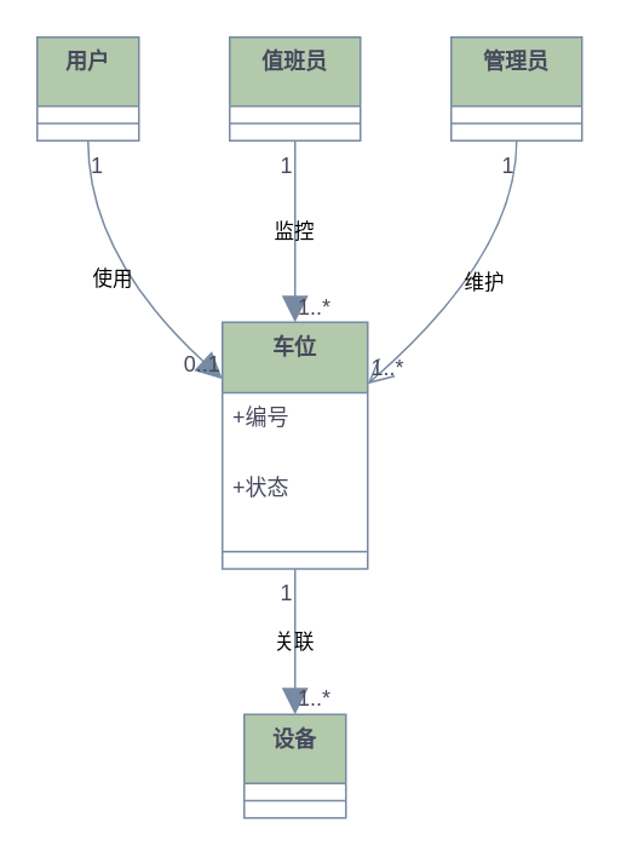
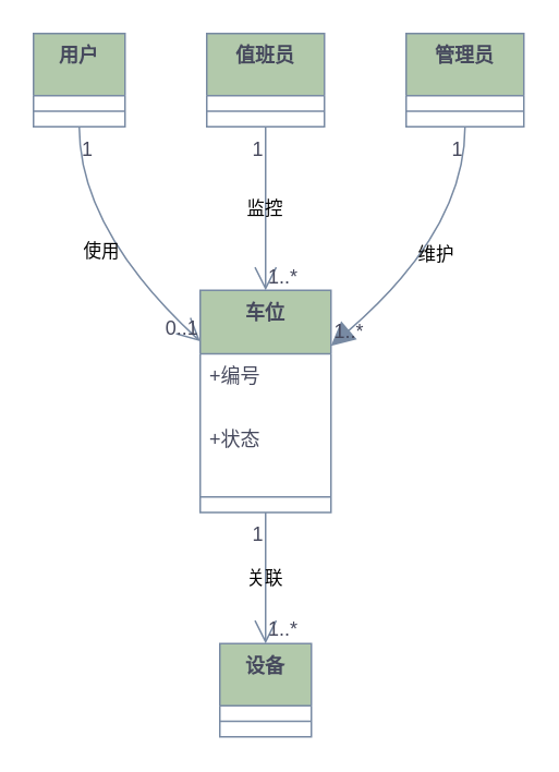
  <mxCell id="0" />
  <mxCell id="1" parent="0" />
  <mxCell id="2" value="用户" style="swimlane;fontStyle=1;align=center;verticalAlign=top;childLayout=stackLayout;horizontal=1;startSize=38;horizontalStack=0;resizeParent=1;resizeParentMax=0;resizeLast=0;collapsible=0;marginBottom=0;labelBackgroundColor=none;fillColor=#B2C9AB;strokeColor=#788AA3;fontColor=#46495D;" vertex="1" parent="1"><mxGeometry x="20" y="20" width="56" height="57" as="geometry" /></mxCell>
  <mxCell id="3" style="line;strokeWidth=1;fillColor=none;align=left;verticalAlign=middle;spacingTop=-1;spacingLeft=3;spacingRight=3;rotatable=0;labelPosition=right;points=[];portConstraint=eastwest;strokeColor=#788AA3;labelBackgroundColor=none;fontColor=#46495D;" vertex="1" parent="2"><mxGeometry y="38" width="56" height="19" as="geometry" /></mxCell>
  <mxCell id="4" value="值班员" style="swimlane;fontStyle=1;align=center;verticalAlign=top;childLayout=stackLayout;horizontal=1;startSize=38;horizontalStack=0;resizeParent=1;resizeParentMax=0;resizeLast=0;collapsible=0;marginBottom=0;labelBackgroundColor=none;fillColor=#B2C9AB;strokeColor=#788AA3;fontColor=#46495D;" vertex="1" parent="1"><mxGeometry x="126" y="20" width="72" height="57" as="geometry" /></mxCell>
  <mxCell id="5" style="line;strokeWidth=1;fillColor=none;align=left;verticalAlign=middle;spacingTop=-1;spacingLeft=3;spacingRight=3;rotatable=0;labelPosition=right;points=[];portConstraint=eastwest;strokeColor=#788AA3;labelBackgroundColor=none;fontColor=#46495D;" vertex="1" parent="4"><mxGeometry y="38" width="72" height="19" as="geometry" /></mxCell>
  <mxCell id="6" value="管理员" style="swimlane;fontStyle=1;align=center;verticalAlign=top;childLayout=stackLayout;horizontal=1;startSize=38;horizontalStack=0;resizeParent=1;resizeParentMax=0;resizeLast=0;collapsible=0;marginBottom=0;labelBackgroundColor=none;fillColor=#B2C9AB;strokeColor=#788AA3;fontColor=#46495D;" vertex="1" parent="1"><mxGeometry x="248" y="20" width="72" height="57" as="geometry" /></mxCell>
  <mxCell id="7" style="line;strokeWidth=1;fillColor=none;align=left;verticalAlign=middle;spacingTop=-1;spacingLeft=3;spacingRight=3;rotatable=0;labelPosition=right;points=[];portConstraint=eastwest;strokeColor=#788AA3;labelBackgroundColor=none;fontColor=#46495D;" vertex="1" parent="6"><mxGeometry y="38" width="72" height="19" as="geometry" /></mxCell>
  <mxCell id="8" value="车位" style="swimlane;fontStyle=1;align=center;verticalAlign=top;childLayout=stackLayout;horizontal=1;startSize=38.857;horizontalStack=0;resizeParent=1;resizeParentMax=0;resizeLast=0;collapsible=0;marginBottom=0;labelBackgroundColor=none;fillColor=#B2C9AB;strokeColor=#788AA3;fontColor=#46495D;" vertex="1" parent="1"><mxGeometry x="122" y="177" width="80" height="135.857" as="geometry" /></mxCell>
  <mxCell id="9" value="+编号" style="text;strokeColor=none;fillColor=none;align=left;verticalAlign=top;spacingLeft=4;spacingRight=4;overflow=hidden;rotatable=0;points=[[0,0.5],[1,0.5]];portConstraint=eastwest;labelBackgroundColor=none;fontColor=#46495D;" vertex="1" parent="8"><mxGeometry y="38.857" width="80" height="39" as="geometry" /></mxCell>
  <mxCell id="10" value="+状态" style="text;strokeColor=none;fillColor=none;align=left;verticalAlign=top;spacingLeft=4;spacingRight=4;overflow=hidden;rotatable=0;points=[[0,0.5],[1,0.5]];portConstraint=eastwest;labelBackgroundColor=none;fontColor=#46495D;" vertex="1" parent="8"><mxGeometry y="77.857" width="80" height="39" as="geometry" /></mxCell>
  <mxCell id="11" style="line;strokeWidth=1;fillColor=none;align=left;verticalAlign=middle;spacingTop=-1;spacingLeft=3;spacingRight=3;rotatable=0;labelPosition=right;points=[];portConstraint=eastwest;strokeColor=#788AA3;labelBackgroundColor=none;fontColor=#46495D;" vertex="1" parent="8"><mxGeometry y="116.857" width="80" height="19" as="geometry" /></mxCell>
  <mxCell id="12" value="设备" style="swimlane;fontStyle=1;align=center;verticalAlign=top;childLayout=stackLayout;horizontal=1;startSize=38;horizontalStack=0;resizeParent=1;resizeParentMax=0;resizeLast=0;collapsible=0;marginBottom=0;labelBackgroundColor=none;fillColor=#B2C9AB;strokeColor=#788AA3;fontColor=#46495D;" vertex="1" parent="1"><mxGeometry x="134" y="393" width="56" height="57" as="geometry" /></mxCell>
  <mxCell id="13" style="line;strokeWidth=1;fillColor=none;align=left;verticalAlign=middle;spacingTop=-1;spacingLeft=3;spacingRight=3;rotatable=0;labelPosition=right;points=[];portConstraint=eastwest;strokeColor=#788AA3;labelBackgroundColor=none;fontColor=#46495D;" vertex="1" parent="12"><mxGeometry y="38" width="56" height="19" as="geometry" /></mxCell>
- <mxCell id="14" value="使用" style="curved=1;startArrow=none;endArrow=block;endSize=12;exitX=0.5;exitY=1;entryX=0;entryY=0.23;rounded=0;labelBackgroundColor=none;strokeColor=#788AA3;fontColor=default;" edge="1" parent="1" source="2" target="8"><mxGeometry relative="1" as="geometry"><Array as="points"><mxPoint x="48" y="140" /></Array></mxGeometry></mxCell>
+ <mxCell id="14" value="使用" style="curved=1;startArrow=none;endArrow=open;endSize=12;exitX=0.5;exitY=1;entryX=0;entryY=0.23;rounded=0;labelBackgroundColor=none;strokeColor=#788AA3;fontColor=default;" edge="1" parent="1" source="2" target="8"><mxGeometry relative="1" as="geometry"><Array as="points"><mxPoint x="48" y="140" /></Array></mxGeometry></mxCell>
  <mxCell id="15" value="1" style="edgeLabel;resizable=0;labelBackgroundColor=none;fontSize=12;align=left;verticalAlign=top;fontColor=#46495D;" vertex="1" parent="14"><mxGeometry x="-1" relative="1" as="geometry" /></mxCell>
  <mxCell id="16" value="0..1" style="edgeLabel;resizable=0;labelBackgroundColor=none;fontSize=12;align=right;verticalAlign=bottom;fontColor=#46495D;" vertex="1" parent="14"><mxGeometry x="1" relative="1" as="geometry" /></mxCell>
- <mxCell id="17" value="监控" style="curved=1;startArrow=none;endArrow=block;endSize=12;exitX=0.5;exitY=1;entryX=0.5;entryY=0;rounded=0;labelBackgroundColor=none;strokeColor=#788AA3;fontColor=default;" edge="1" parent="1" source="4" target="8"><mxGeometry relative="1" as="geometry"><Array as="points" /></mxGeometry></mxCell>
+ <mxCell id="17" value="监控" style="curved=1;startArrow=none;endArrow=open;endSize=12;exitX=0.5;exitY=1;entryX=0.5;entryY=0;rounded=0;labelBackgroundColor=none;strokeColor=#788AA3;fontColor=default;" edge="1" parent="1" source="4" target="8"><mxGeometry relative="1" as="geometry"><Array as="points" /></mxGeometry></mxCell>
  <mxCell id="18" value="1" style="edgeLabel;resizable=0;labelBackgroundColor=none;fontSize=12;align=right;verticalAlign=top;fontColor=#46495D;" vertex="1" parent="17"><mxGeometry x="-1" relative="1" as="geometry" /></mxCell>
  <mxCell id="19" value="1..*" style="edgeLabel;resizable=0;labelBackgroundColor=none;fontSize=12;align=left;verticalAlign=bottom;fontColor=#46495D;" vertex="1" parent="17"><mxGeometry x="1" relative="1" as="geometry" /></mxCell>
- <mxCell id="20" value="维护" style="curved=1;startArrow=none;endArrow=open;endSize=12;exitX=0.5;exitY=1;entryX=1;entryY=0.25;rounded=0;labelBackgroundColor=none;strokeColor=#788AA3;fontColor=default;" edge="1" parent="1" source="6" target="8"><mxGeometry relative="1" as="geometry"><Array as="points"><mxPoint x="284" y="140" /></Array></mxGeometry></mxCell>
+ <mxCell id="20" value="维护" style="curved=1;startArrow=none;endArrow=block;endSize=12;exitX=0.5;exitY=1;entryX=1;entryY=0.25;rounded=0;labelBackgroundColor=none;strokeColor=#788AA3;fontColor=default;" edge="1" parent="1" source="6" target="8"><mxGeometry relative="1" as="geometry"><Array as="points"><mxPoint x="284" y="140" /></Array></mxGeometry></mxCell>
  <mxCell id="21" value="1" style="edgeLabel;resizable=0;labelBackgroundColor=none;fontSize=12;align=right;verticalAlign=top;fontColor=#46495D;" vertex="1" parent="20"><mxGeometry x="-1" relative="1" as="geometry" /></mxCell>
  <mxCell id="22" value="1..*" style="edgeLabel;resizable=0;labelBackgroundColor=none;fontSize=12;align=left;verticalAlign=bottom;fontColor=#46495D;" vertex="1" parent="20"><mxGeometry x="1" relative="1" as="geometry" /></mxCell>
- <mxCell id="23" value="关联" style="curved=1;startArrow=none;endArrow=block;endSize=12;exitX=0.5;exitY=1;entryX=0.5;entryY=0;rounded=0;labelBackgroundColor=none;strokeColor=#788AA3;fontColor=default;" edge="1" parent="1" source="8" target="12"><mxGeometry relative="1" as="geometry"><Array as="points" /></mxGeometry></mxCell>
+ <mxCell id="23" value="关联" style="curved=1;startArrow=none;endArrow=open;endSize=12;exitX=0.5;exitY=1;entryX=0.5;entryY=0;rounded=0;labelBackgroundColor=none;strokeColor=#788AA3;fontColor=default;" edge="1" parent="1" source="8" target="12"><mxGeometry relative="1" as="geometry"><Array as="points" /></mxGeometry></mxCell>
  <mxCell id="24" value="1" style="edgeLabel;resizable=0;labelBackgroundColor=none;fontSize=12;align=right;verticalAlign=top;fontColor=#46495D;" vertex="1" parent="23"><mxGeometry x="-1" relative="1" as="geometry" /></mxCell>
  <mxCell id="25" value="1..*" style="edgeLabel;resizable=0;labelBackgroundColor=none;fontSize=12;align=left;verticalAlign=bottom;fontColor=#46495D;" vertex="1" parent="23"><mxGeometry x="1" relative="1" as="geometry" /></mxCell>
